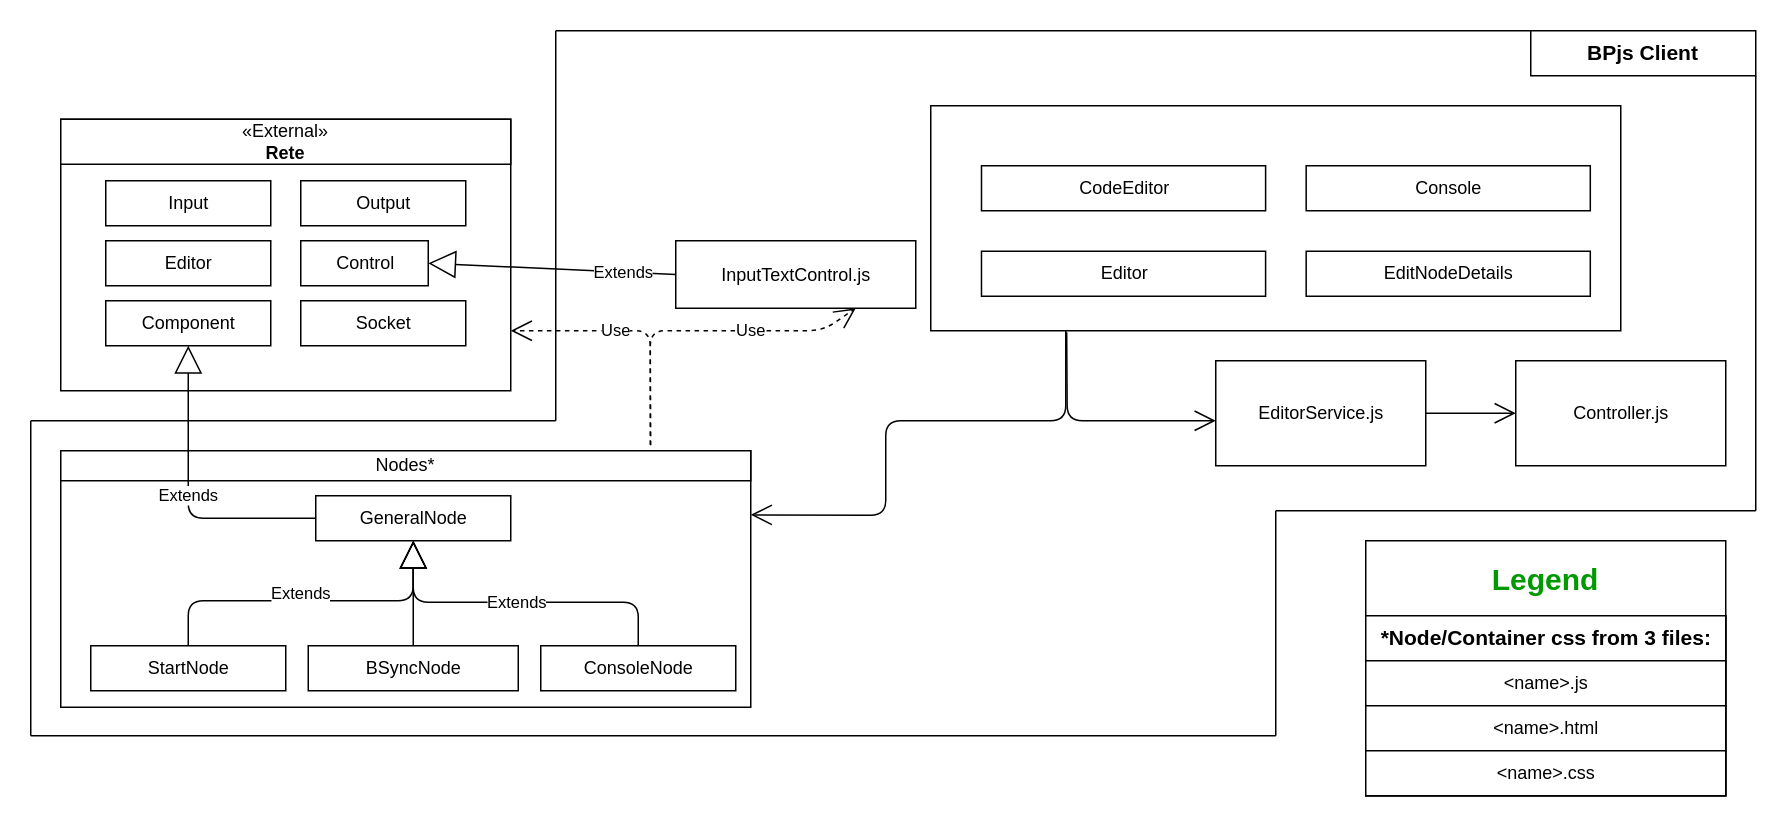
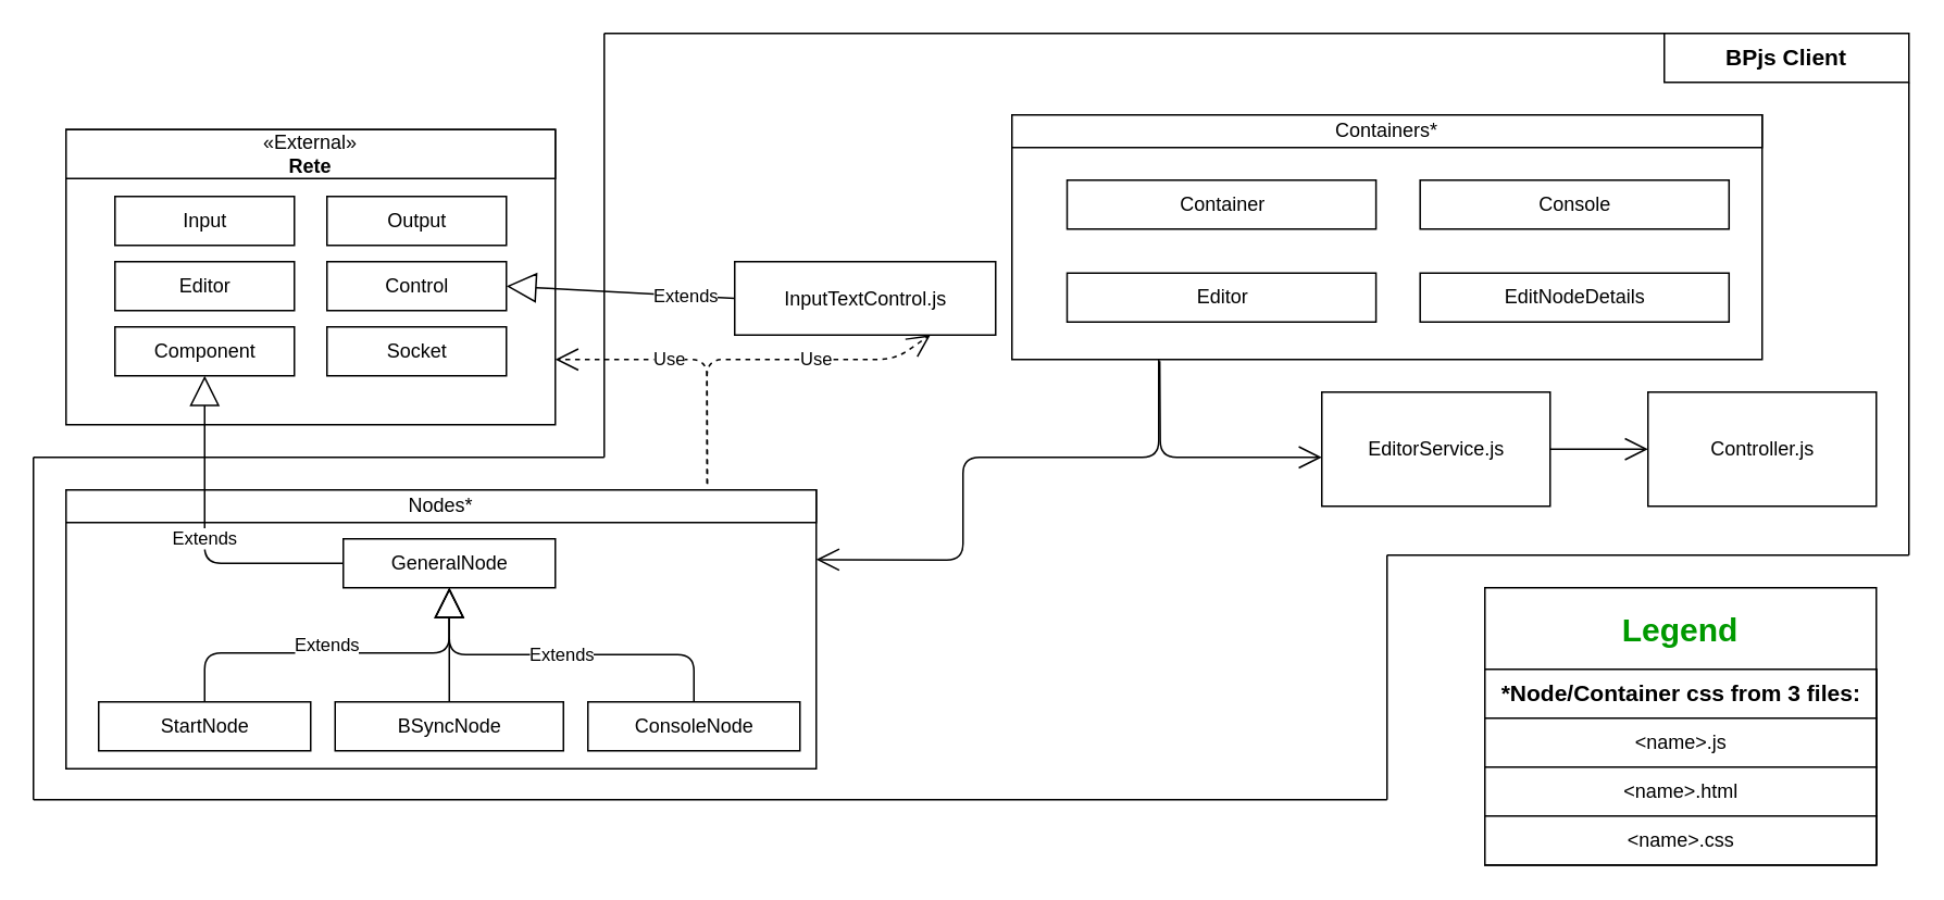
  <mxCell id="0" />
  <mxCell id="1" parent="0" />
  <mxCell id="2" value="EditorService.js" style="html=1;" parent="1" vertex="1"><mxGeometry x="810" y="240" width="140" height="70" as="geometry" /></mxCell>
  <mxCell id="3" value="Controller.js" style="html=1;" parent="1" vertex="1"><mxGeometry x="1010" y="240" width="140" height="70" as="geometry" /></mxCell>
  <mxCell id="4" value="&lt;b&gt;&lt;font style=&quot;font-size: 14px&quot;&gt;BPjs Client&lt;/font&gt;&lt;/b&gt;" style="rounded=0;whiteSpace=wrap;html=1;fillColor=none;" parent="1" vertex="1"><mxGeometry x="1020" width="150" height="30" as="geometry" y="20" /></mxCell>
  <mxCell id="5" value="InputTextControl.js" style="html=1;" parent="1" vertex="1"><mxGeometry x="450" y="160" width="160" height="45" as="geometry" /></mxCell>
  <mxCell id="6" value="" style="group" parent="1" vertex="1" connectable="0"><mxGeometry x="620" y="70" width="460" height="150" as="geometry" /></mxCell>
  <mxCell id="7" value="" style="rounded=0;whiteSpace=wrap;html=1;" parent="6" vertex="1"><mxGeometry width="460" height="150" as="geometry" /></mxCell>
+ <mxCell id="8" value="Containers*" style="rounded=0;whiteSpace=wrap;html=1;" parent="6" vertex="1"><mxGeometry width="460" height="20" as="geometry" /></mxCell>
  <mxCell id="9" value="Console" style="html=1;" parent="6" vertex="1"><mxGeometry x="250.294" y="40" width="189.412" height="30" as="geometry" /></mxCell>
- <mxCell id="10" value="CodeEditor" style="html=1;" parent="6" vertex="1"><mxGeometry x="33.826" y="40" width="189.412" height="30" as="geometry" /></mxCell>
+ <mxCell id="10" value="Container" style="html=1;" parent="6" vertex="1"><mxGeometry x="33.826" y="40" width="189.412" height="30" as="geometry" /></mxCell>
  <mxCell id="11" value="EditNodeDetails" style="html=1;" parent="6" vertex="1"><mxGeometry x="250.294" y="97" width="189.412" height="30" as="geometry" /></mxCell>
  <mxCell id="12" value="Editor" style="html=1;" parent="6" vertex="1"><mxGeometry x="33.824" y="97" width="189.412" height="30" as="geometry" /></mxCell>
  <mxCell id="13" value="" style="group" vertex="1" connectable="0" parent="1"><mxGeometry x="40" y="300" width="460" height="171" as="geometry" /></mxCell>
  <mxCell id="14" value="" style="rounded=0;whiteSpace=wrap;html=1;" parent="13" vertex="1"><mxGeometry width="460" height="171" as="geometry" /></mxCell>
  <mxCell id="15" value="StartNode" style="html=1;" parent="13" vertex="1"><mxGeometry x="20" y="130" width="130" height="30" as="geometry" /></mxCell>
  <mxCell id="16" value="BSyncNode" style="html=1;" parent="13" vertex="1"><mxGeometry x="165" y="130" width="140" height="30" as="geometry" /></mxCell>
  <mxCell id="17" value="GeneralNode" style="html=1;" parent="13" vertex="1"><mxGeometry x="170" y="30" width="130" height="30" as="geometry" /></mxCell>
  <mxCell id="18" value="Extends" style="endArrow=block;endSize=16;endFill=0;html=1;entryX=0.5;entryY=1;entryDx=0;entryDy=0;exitX=0.5;exitY=0;exitDx=0;exitDy=0;" parent="13" source="15" target="17" edge="1"><mxGeometry x="-220" y="620" width="160" as="geometry"><mxPoint x="40" y="100" as="sourcePoint" /><mxPoint x="200" y="100" as="targetPoint" /><Array as="points"><mxPoint x="85" y="100" /><mxPoint x="235" y="100" /></Array></mxGeometry></mxCell>
  <mxCell id="19" value="Nodes*" style="rounded=0;whiteSpace=wrap;html=1;" parent="13" vertex="1"><mxGeometry width="460" height="20" as="geometry" /></mxCell>
  <mxCell id="20" value="ConsoleNode" style="html=1;" parent="13" vertex="1"><mxGeometry x="320" y="130" width="130" height="30" as="geometry" /></mxCell>
  <mxCell id="21" value="Extends" style="endArrow=block;endSize=16;endFill=0;html=1;entryX=0.5;entryY=1;entryDx=0;entryDy=0;exitX=0.5;exitY=0;exitDx=0;exitDy=0;" edge="1" parent="13" source="20" target="17"><mxGeometry width="160" relative="1" as="geometry"><mxPoint x="310" y="111" as="sourcePoint" /><mxPoint x="470" y="111" as="targetPoint" /><Array as="points"><mxPoint x="385" y="101" /><mxPoint x="235" y="101" /></Array></mxGeometry></mxCell>
  <mxCell id="22" value="" style="endArrow=block;endSize=16;endFill=0;html=1;entryX=0.5;entryY=1;entryDx=0;entryDy=0;exitX=0.5;exitY=0;exitDx=0;exitDy=0;" edge="1" parent="13" source="16" target="17"><mxGeometry x="0.375" y="160" width="160" relative="1" as="geometry"><mxPoint y="231" as="sourcePoint" /><mxPoint x="160" y="231" as="targetPoint" /><mxPoint as="offset" /></mxGeometry></mxCell>
  <mxCell id="23" value="" style="rounded=0;whiteSpace=wrap;html=1;" parent="1" vertex="1"><mxGeometry x="40" y="79" width="300" height="181" as="geometry" /></mxCell>
  <mxCell id="24" value="" style="group" parent="1" vertex="1" connectable="0"><mxGeometry x="40" y="79" width="300" height="180" as="geometry" /></mxCell>
  <mxCell id="25" value="Input" style="html=1;" parent="24" vertex="1"><mxGeometry x="30" y="41" width="110" height="30" as="geometry" /></mxCell>
  <mxCell id="26" value="&lt;span&gt;«External»&lt;/span&gt;&lt;br&gt;&lt;b&gt;Rete&lt;/b&gt;" style="rounded=0;whiteSpace=wrap;html=1;" parent="24" vertex="1"><mxGeometry width="300" height="30" as="geometry" /></mxCell>
  <mxCell id="27" value="Output" style="html=1;" parent="24" vertex="1"><mxGeometry x="160" y="41" width="110" height="30" as="geometry" /></mxCell>
  <mxCell id="28" value="Editor" style="html=1;" parent="24" vertex="1"><mxGeometry x="30" y="81" width="110" height="30" as="geometry" /></mxCell>
- <mxCell id="29" value="Control" style="html=1;" parent="24" vertex="1"><mxGeometry x="160" y="81" width="85" height="30" as="geometry" /></mxCell>
+ <mxCell id="29" value="Control" style="html=1;" parent="24" vertex="1"><mxGeometry x="160" y="81" width="110" height="30" as="geometry" /></mxCell>
  <mxCell id="30" value="Socket" style="html=1;" parent="24" vertex="1"><mxGeometry x="160" y="121" width="110" height="30" as="geometry" /></mxCell>
  <mxCell id="31" value="Component" style="html=1;" parent="24" vertex="1"><mxGeometry x="30" y="121" width="110" height="30" as="geometry" /></mxCell>
  <mxCell id="32" value="" style="endArrow=open;endFill=1;endSize=12;html=1;exitX=0.197;exitY=1.007;exitDx=0;exitDy=0;exitPerimeter=0;" edge="1" parent="1" source="7"><mxGeometry width="160" relative="1" as="geometry"><mxPoint x="710" y="260" as="sourcePoint" /><mxPoint x="810" y="280" as="targetPoint" /><Array as="points"><mxPoint x="711" y="280" /></Array></mxGeometry></mxCell>
  <mxCell id="33" value="Extends" style="endArrow=block;endSize=16;endFill=0;html=1;entryX=1;entryY=0.5;entryDx=0;entryDy=0;exitX=0;exitY=0.5;exitDx=0;exitDy=0;" edge="1" parent="1" source="5" target="29"><mxGeometry x="-0.571" width="160" relative="1" as="geometry"><mxPoint x="360" y="230" as="sourcePoint" /><mxPoint x="520" y="230" as="targetPoint" /><mxPoint as="offset" /></mxGeometry></mxCell>
  <mxCell id="34" value="Extends" style="endArrow=block;endSize=16;endFill=0;html=1;entryX=0.5;entryY=1;entryDx=0;entryDy=0;exitX=0;exitY=0.5;exitDx=0;exitDy=0;" edge="1" parent="1" source="17" target="31"><mxGeometry width="160" relative="1" as="geometry"><mxPoint x="360" y="280" as="sourcePoint" /><mxPoint x="520" y="280" as="targetPoint" /><Array as="points"><mxPoint x="125" y="345" /></Array></mxGeometry></mxCell>
  <mxCell id="35" value="Use" style="endArrow=open;endSize=12;dashed=1;html=1;" edge="1" parent="1"><mxGeometry x="0.172" width="160" relative="1" as="geometry"><mxPoint x="433" y="296" as="sourcePoint" /><mxPoint x="340" y="220" as="targetPoint" /><Array as="points"><mxPoint x="433" y="220" /></Array><mxPoint as="offset" /></mxGeometry></mxCell>
  <mxCell id="36" value="" style="endArrow=open;endFill=1;endSize=12;html=1;exitX=1;exitY=0.5;exitDx=0;exitDy=0;" edge="1" parent="1" source="2" target="3"><mxGeometry width="160" relative="1" as="geometry"><mxPoint x="820" y="480" as="sourcePoint" /><mxPoint x="980" y="480" as="targetPoint" /></mxGeometry></mxCell>
  <mxCell id="37" value="" style="endArrow=open;endFill=1;endSize=12;html=1;entryX=1;entryY=0.25;entryDx=0;entryDy=0;" edge="1" parent="1" target="14"><mxGeometry width="160" relative="1" as="geometry"><mxPoint x="710" y="220" as="sourcePoint" /><mxPoint x="640" y="300" as="targetPoint" /><Array as="points"><mxPoint x="710" y="280" /><mxPoint x="590" y="280" /><mxPoint x="590" y="343" /></Array></mxGeometry></mxCell>
  <mxCell id="38" value="" style="endArrow=open;endSize=12;dashed=1;html=1;entryX=0.75;entryY=1;entryDx=0;entryDy=0;exitX=0.855;exitY=-0.183;exitDx=0;exitDy=0;exitPerimeter=0;" edge="1" parent="1" source="19" target="5"><mxGeometry x="-1" y="-241" width="160" relative="1" as="geometry"><mxPoint x="580" y="530" as="sourcePoint" /><mxPoint x="740" y="530" as="targetPoint" /><Array as="points"><mxPoint x="433" y="220" /><mxPoint x="548" y="220" /></Array><mxPoint x="-74" y="175" as="offset" /></mxGeometry></mxCell>
  <mxCell id="39" value="Use" style="edgeLabel;html=1;align=center;verticalAlign=middle;resizable=0;points=[];" vertex="1" connectable="0" parent="38"><mxGeometry x="0.408" y="-2" relative="1" as="geometry"><mxPoint x="-9.66" y="-3" as="offset" /></mxGeometry></mxCell>
  <mxCell id="40" value="" style="group" vertex="1" connectable="0" parent="1"><mxGeometry x="910" y="360" width="240" height="170" as="geometry" /></mxCell>
  <mxCell id="41" value="" style="rounded=0;whiteSpace=wrap;html=1;" vertex="1" parent="40"><mxGeometry width="240" height="170" as="geometry" /></mxCell>
  <mxCell id="42" value="" style="group" vertex="1" connectable="0" parent="40"><mxGeometry y="50" width="240" height="120" as="geometry" /></mxCell>
  <mxCell id="43" value="" style="html=1;" vertex="1" parent="42"><mxGeometry width="240.0" height="120" as="geometry" /></mxCell>
  <mxCell id="44" value="&lt;b&gt;&lt;font style=&quot;font-size: 14px&quot;&gt;*Node/Container css from 3 files:&lt;/font&gt;&lt;/b&gt;" style="html=1;" vertex="1" parent="42"><mxGeometry width="240.0" height="30" as="geometry" /></mxCell>
  <mxCell id="45" value="&amp;lt;name&amp;gt;.js" style="html=1;" vertex="1" parent="42"><mxGeometry y="30" width="240.0" height="30" as="geometry" /></mxCell>
  <mxCell id="46" value="&amp;lt;name&amp;gt;.html" style="html=1;" vertex="1" parent="42"><mxGeometry y="60" width="240.0" height="30" as="geometry" /></mxCell>
  <mxCell id="47" value="&amp;lt;name&amp;gt;.css" style="html=1;" vertex="1" parent="42"><mxGeometry y="90" width="240.0" height="30" as="geometry" /></mxCell>
  <mxCell id="48" value="&lt;font style=&quot;font-size: 20px&quot; color=&quot;#009900&quot;&gt;&lt;b&gt;Legend&lt;/b&gt;&lt;/font&gt;" style="text;html=1;strokeColor=none;fillColor=none;align=center;verticalAlign=middle;whiteSpace=wrap;rounded=0;" vertex="1" parent="40"><mxGeometry x="100" y="15" width="40" height="20" as="geometry" /></mxCell>
  <mxCell id="49" value="" style="endArrow=none;html=1;entryX=0;entryY=0;entryDx=0;entryDy=0;" edge="1" parent="1" target="4"><mxGeometry width="50" height="50" relative="1" as="geometry"><mxPoint x="370" as="sourcePoint" y="20" /><mxPoint x="560" as="targetPoint" y="20" /></mxGeometry></mxCell>
  <mxCell id="50" value="" style="endArrow=none;html=1;" edge="1" parent="1"><mxGeometry width="50" height="50" relative="1" as="geometry"><mxPoint x="370" y="280" as="sourcePoint" /><mxPoint x="370" as="targetPoint" y="20" /></mxGeometry></mxCell>
  <mxCell id="51" value="" style="endArrow=none;html=1;" edge="1" parent="1"><mxGeometry width="50" height="50" relative="1" as="geometry"><mxPoint x="20" y="280" as="sourcePoint" /><mxPoint x="370" y="280" as="targetPoint" /></mxGeometry></mxCell>
  <mxCell id="52" value="" style="endArrow=none;html=1;" edge="1" parent="1"><mxGeometry width="50" height="50" relative="1" as="geometry"><mxPoint x="20" y="490" as="sourcePoint" /><mxPoint x="20" y="280" as="targetPoint" /></mxGeometry></mxCell>
  <mxCell id="53" value="" style="endArrow=none;html=1;" edge="1" parent="1"><mxGeometry width="50" height="50" relative="1" as="geometry"><mxPoint x="20" y="490" as="sourcePoint" /><mxPoint x="850" y="490" as="targetPoint" /></mxGeometry></mxCell>
  <mxCell id="54" value="" style="endArrow=none;html=1;" edge="1" parent="1"><mxGeometry width="50" height="50" relative="1" as="geometry"><mxPoint x="850" y="490" as="sourcePoint" /><mxPoint x="850" y="340" as="targetPoint" /></mxGeometry></mxCell>
  <mxCell id="55" value="" style="endArrow=none;html=1;" edge="1" parent="1"><mxGeometry width="50" height="50" relative="1" as="geometry"><mxPoint x="850" y="340" as="sourcePoint" /><mxPoint x="1170" y="340" as="targetPoint" /></mxGeometry></mxCell>
  <mxCell id="56" value="" style="endArrow=none;html=1;entryX=1;entryY=1;entryDx=0;entryDy=0;" edge="1" parent="1" target="4"><mxGeometry width="50" height="50" relative="1" as="geometry"><mxPoint x="1170" y="340" as="sourcePoint" /><mxPoint x="1170" y="170" as="targetPoint" /></mxGeometry></mxCell>
